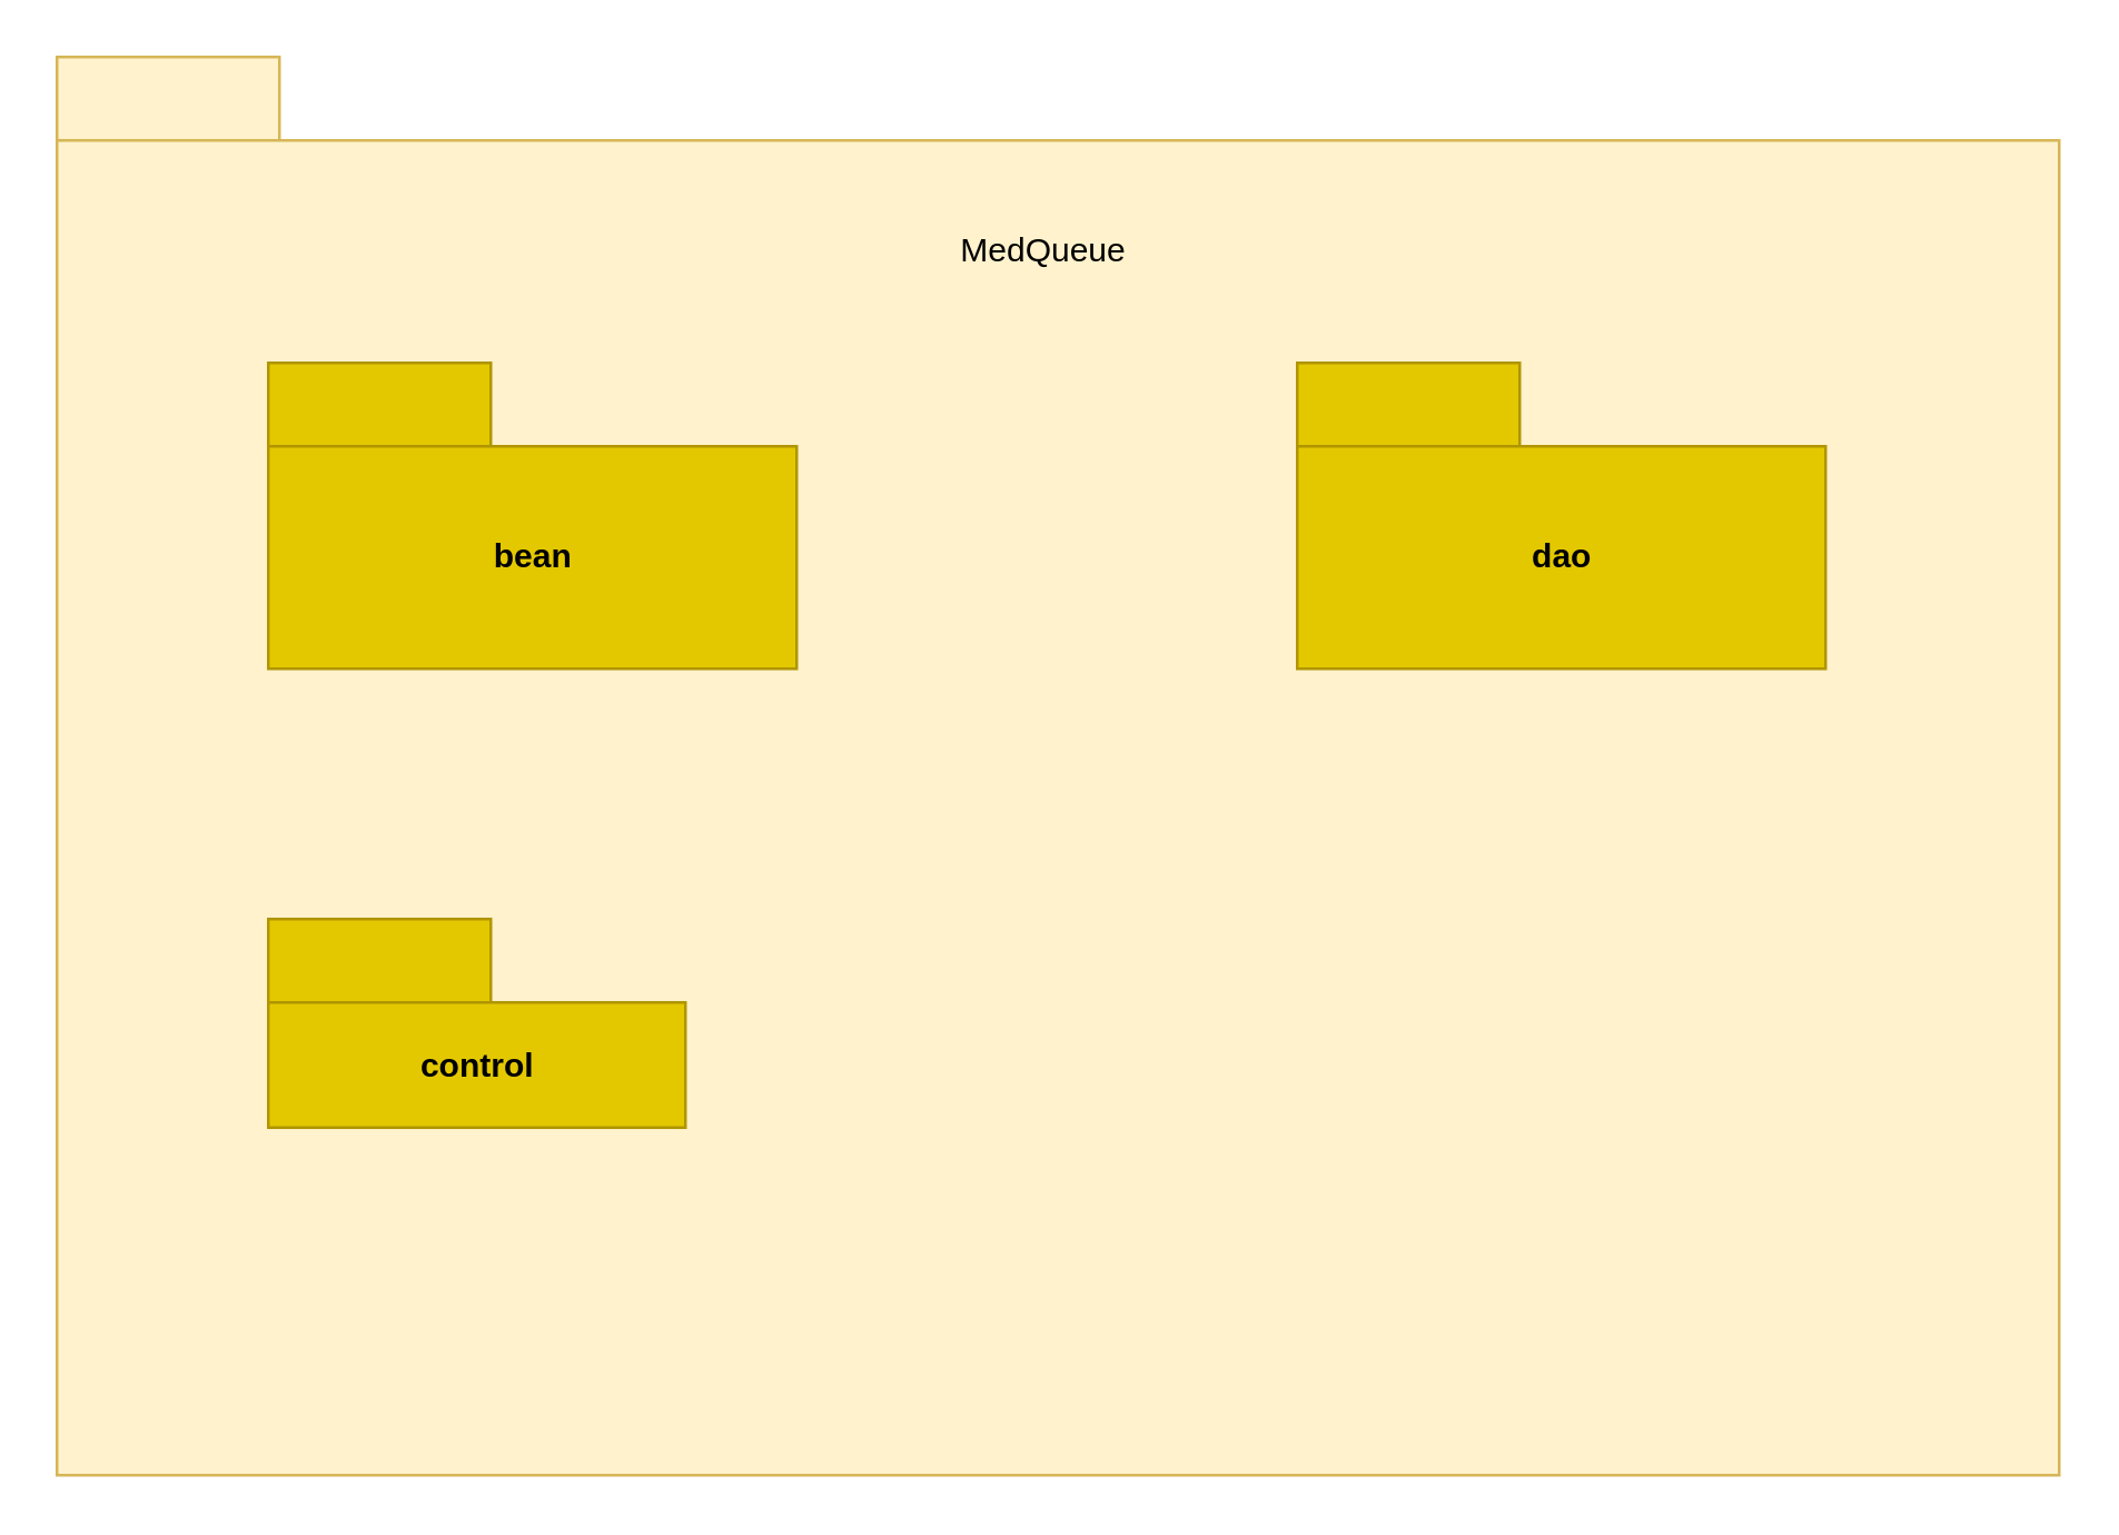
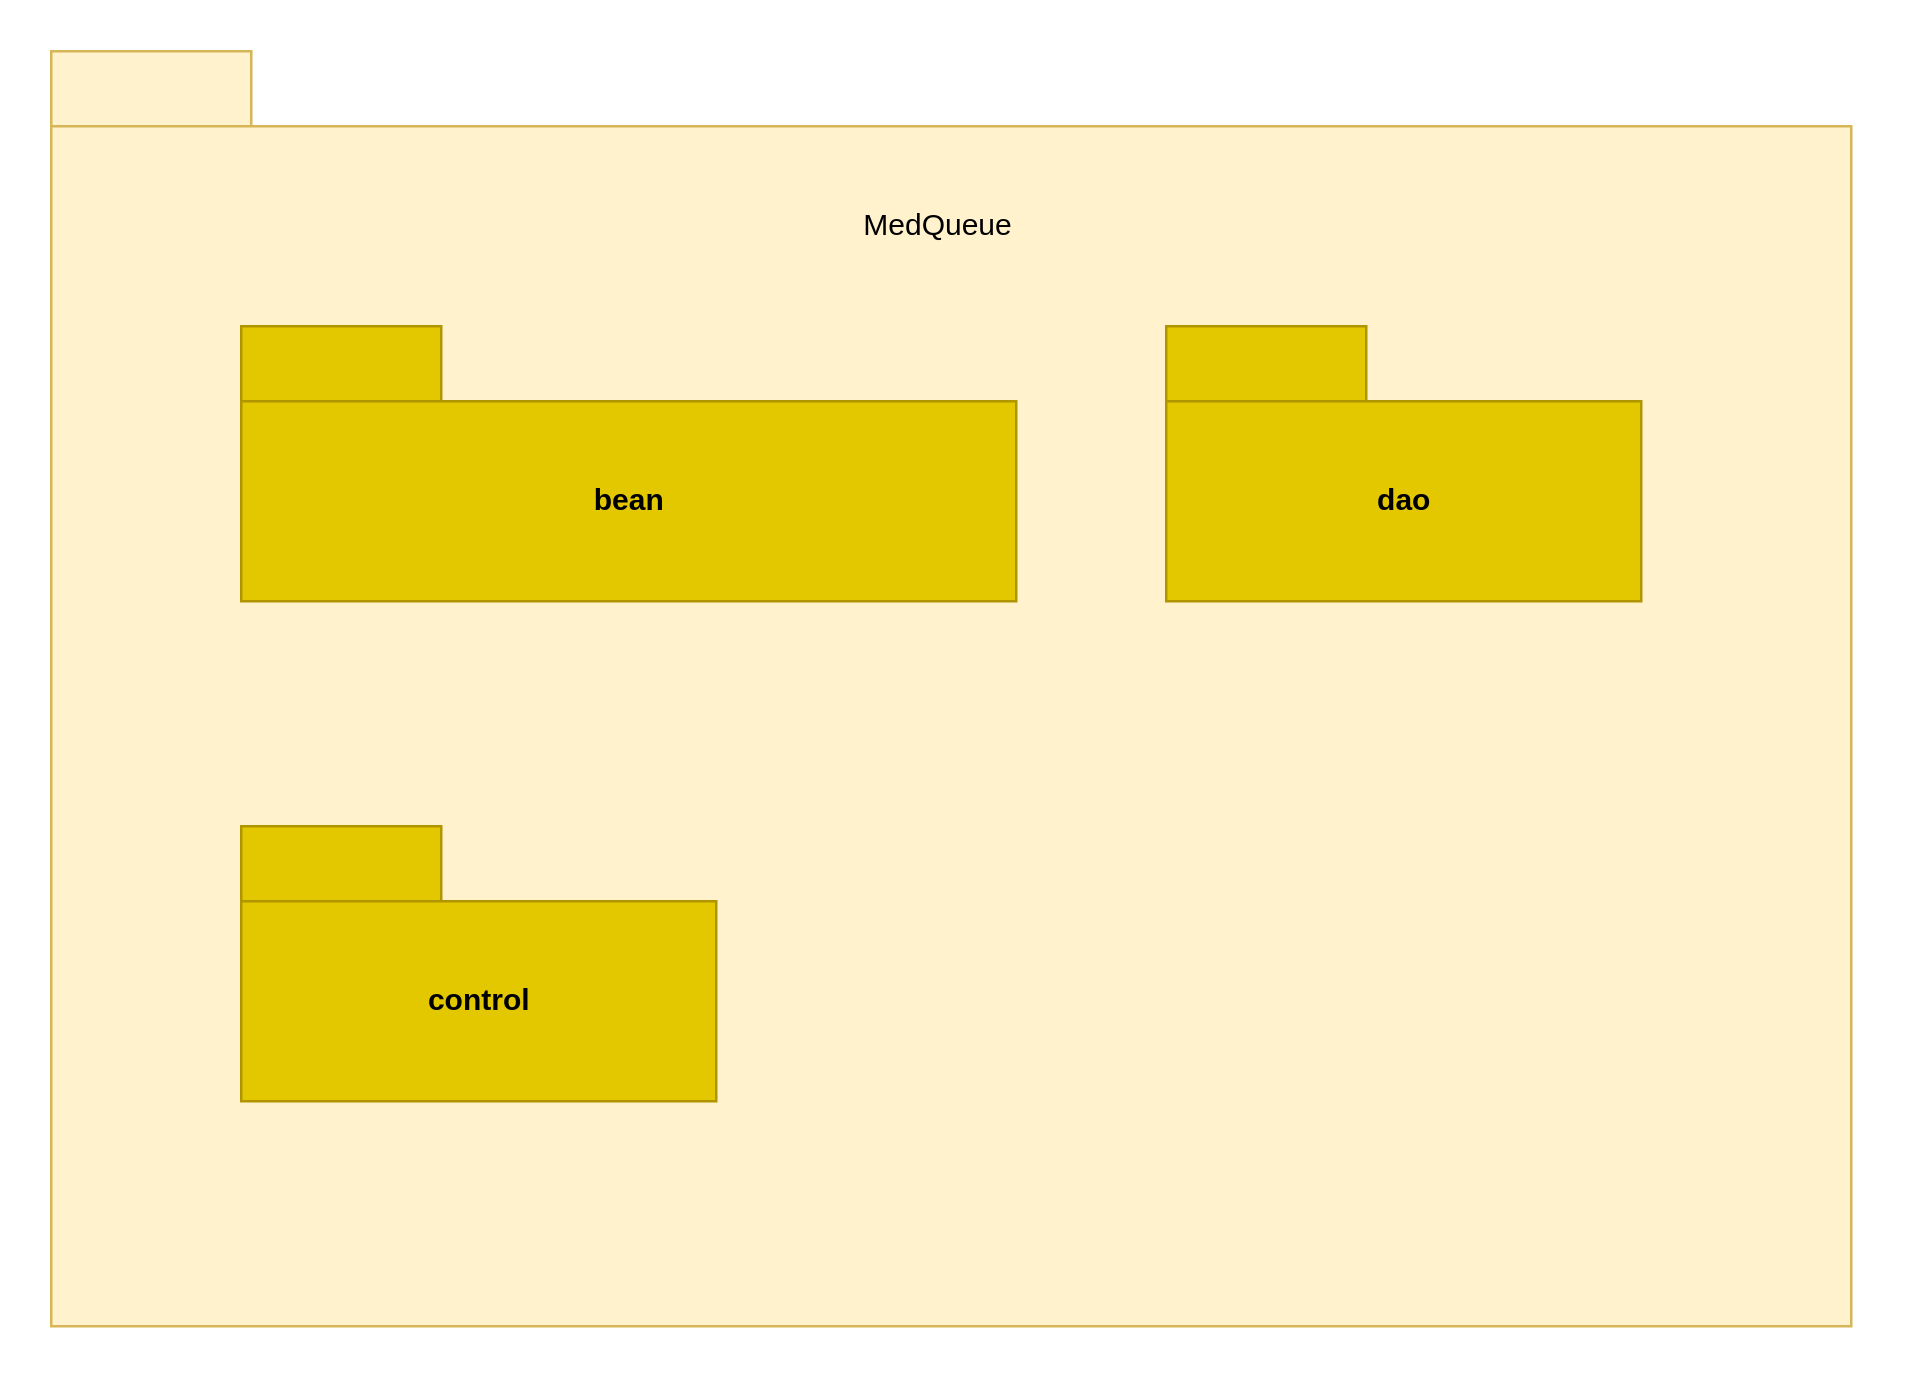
  <mxCell id="0" />
  <mxCell id="1" parent="0" />
  <mxCell id="2" value="" style="shape=folder;fontStyle=0;tabWidth=80;tabHeight=30;tabPosition=left;html=1;boundedLbl=1;fillColor=#fff2cc;strokeColor=#d6b656;" parent="1" vertex="1"><mxGeometry x="20" y="20" width="720" height="510" as="geometry" /></mxCell>
- <mxCell id="3" value="&lt;font color=&quot;#000000&quot;&gt;bean&lt;/font&gt;" style="shape=folder;fontStyle=1;tabWidth=80;tabHeight=30;tabPosition=left;html=1;boundedLbl=1;fillColor=#e3c800;strokeColor=#B09500;fontColor=#ffffff;" parent="1" vertex="1"><mxGeometry x="96" y="130" width="190" height="110" as="geometry" /></mxCell>
- <mxCell id="4" value="&lt;font color=&quot;#000000&quot;&gt;control&lt;/font&gt;" style="shape=folder;fontStyle=1;tabWidth=80;tabHeight=30;tabPosition=left;html=1;boundedLbl=1;fillColor=#e3c800;strokeColor=#B09500;fontColor=#ffffff;" parent="1" vertex="1"><mxGeometry x="96" y="330" width="150" height="75" as="geometry" /></mxCell>
+ <mxCell id="3" value="&lt;font color=&quot;#000000&quot;&gt;bean&lt;/font&gt;" style="shape=folder;fontStyle=1;tabWidth=80;tabHeight=30;tabPosition=left;html=1;boundedLbl=1;fillColor=#e3c800;strokeColor=#B09500;fontColor=#ffffff;" parent="1" vertex="1"><mxGeometry x="96" y="130" width="310" height="110" as="geometry" /></mxCell>
+ <mxCell id="4" value="&lt;font color=&quot;#000000&quot;&gt;control&lt;/font&gt;" style="shape=folder;fontStyle=1;tabWidth=80;tabHeight=30;tabPosition=left;html=1;boundedLbl=1;fillColor=#e3c800;strokeColor=#B09500;fontColor=#ffffff;" parent="1" vertex="1"><mxGeometry x="96" y="330" width="190" height="110" as="geometry" /></mxCell>
  <mxCell id="5" value="MedQueue" style="text;html=1;strokeColor=none;fillColor=none;align=center;verticalAlign=middle;whiteSpace=wrap;rounded=0;" parent="1" vertex="1"><mxGeometry x="355" y="80" width="40" height="20" as="geometry" /></mxCell>
  <mxCell id="6" value="&lt;font color=&quot;#000000&quot;&gt;dao&lt;/font&gt;" style="shape=folder;fontStyle=1;tabWidth=80;tabHeight=30;tabPosition=left;html=1;boundedLbl=1;fillColor=#e3c800;strokeColor=#B09500;fontColor=#ffffff;" vertex="1" parent="1"><mxGeometry x="466" y="130" width="190" height="110" as="geometry" /></mxCell>
